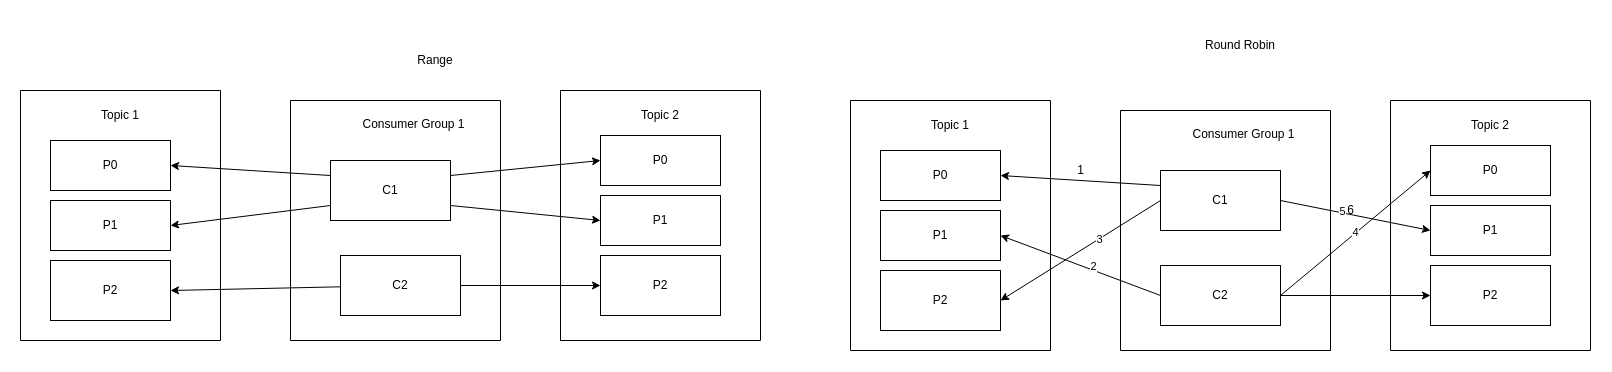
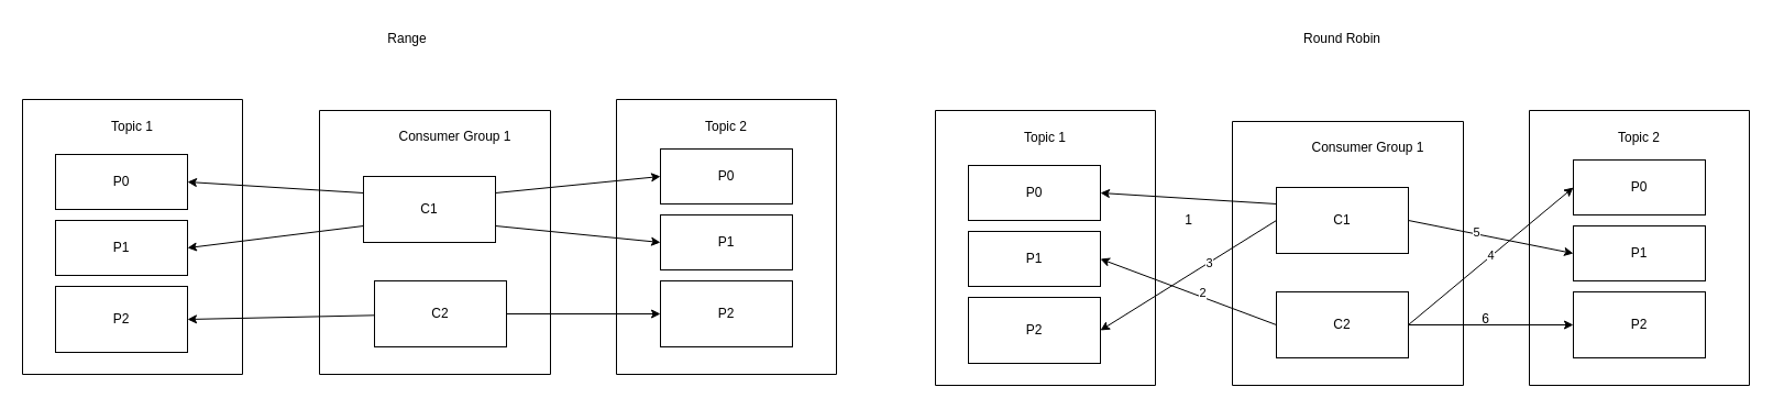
  <mxCell id="0" />
  <mxCell id="1" parent="0" />
  <mxCell id="2" value="" style="swimlane;startSize=0;" vertex="1" parent="1"><mxGeometry x="20" y="90" width="200" height="250" as="geometry" /></mxCell>
  <mxCell id="3" value="Topic 1" style="text;html=1;strokeColor=none;fillColor=none;align=center;verticalAlign=middle;whiteSpace=wrap;rounded=0;" vertex="1" parent="2"><mxGeometry x="70" y="10" width="60" height="30" as="geometry" /></mxCell>
  <mxCell id="4" value="P0" style="rounded=0;whiteSpace=wrap;html=1;" vertex="1" parent="2"><mxGeometry x="30" y="50" width="120" height="50" as="geometry" /></mxCell>
  <mxCell id="5" value="P1" style="rounded=0;whiteSpace=wrap;html=1;" vertex="1" parent="2"><mxGeometry x="30" y="110" width="120" height="50" as="geometry" /></mxCell>
  <mxCell id="6" value="P2" style="rounded=0;whiteSpace=wrap;html=1;" vertex="1" parent="2"><mxGeometry x="30" y="170" width="120" height="60" as="geometry" /></mxCell>
  <mxCell id="7" value="" style="swimlane;startSize=0;" vertex="1" parent="1"><mxGeometry x="560" y="90" width="200" height="250" as="geometry" /></mxCell>
  <mxCell id="8" value="Topic 2" style="text;html=1;strokeColor=none;fillColor=none;align=center;verticalAlign=middle;whiteSpace=wrap;rounded=0;" vertex="1" parent="7"><mxGeometry x="70" y="10" width="60" height="30" as="geometry" /></mxCell>
  <mxCell id="9" value="P0" style="rounded=0;whiteSpace=wrap;html=1;" vertex="1" parent="7"><mxGeometry x="40" y="45" width="120" height="50" as="geometry" /></mxCell>
  <mxCell id="10" value="P1" style="rounded=0;whiteSpace=wrap;html=1;" vertex="1" parent="7"><mxGeometry x="40" y="105" width="120" height="50" as="geometry" /></mxCell>
  <mxCell id="11" value="P2" style="rounded=0;whiteSpace=wrap;html=1;" vertex="1" parent="7"><mxGeometry x="40" y="165" width="120" height="60" as="geometry" /></mxCell>
  <mxCell id="12" value="" style="endArrow=classic;html=1;rounded=0;entryX=1;entryY=0.5;entryDx=0;entryDy=0;" edge="1" parent="1" source="19" target="6"><mxGeometry width="50" height="50" relative="1" as="geometry"><mxPoint x="380" y="300" as="sourcePoint" /><mxPoint x="430" y="250" as="targetPoint" /></mxGeometry></mxCell>
  <mxCell id="13" value="" style="endArrow=classic;html=1;rounded=0;exitX=1;exitY=0.5;exitDx=0;exitDy=0;" edge="1" parent="1" source="19" target="11"><mxGeometry width="50" height="50" relative="1" as="geometry"><mxPoint x="380" y="300" as="sourcePoint" /><mxPoint x="430" y="250" as="targetPoint" /></mxGeometry></mxCell>
  <mxCell id="14" value="" style="endArrow=classic;html=1;rounded=0;entryX=1;entryY=0.5;entryDx=0;entryDy=0;exitX=0;exitY=0.25;exitDx=0;exitDy=0;" edge="1" parent="1" source="20" target="4"><mxGeometry width="50" height="50" relative="1" as="geometry"><mxPoint x="380" y="420" as="sourcePoint" /><mxPoint x="220" y="340" as="targetPoint" /></mxGeometry></mxCell>
  <mxCell id="15" value="" style="endArrow=classic;html=1;rounded=0;entryX=0;entryY=0.5;entryDx=0;entryDy=0;exitX=1;exitY=0.25;exitDx=0;exitDy=0;" edge="1" parent="1" source="20" target="9"><mxGeometry width="50" height="50" relative="1" as="geometry"><mxPoint x="450" y="190" as="sourcePoint" /><mxPoint x="280" y="185" as="targetPoint" /></mxGeometry></mxCell>
  <mxCell id="16" value="" style="endArrow=classic;html=1;rounded=0;exitX=0;exitY=0.75;exitDx=0;exitDy=0;entryX=1;entryY=0.5;entryDx=0;entryDy=0;" edge="1" parent="1" source="20" target="5"><mxGeometry width="50" height="50" relative="1" as="geometry"><mxPoint x="380" y="180" as="sourcePoint" /><mxPoint x="430" y="130" as="targetPoint" /></mxGeometry></mxCell>
  <mxCell id="17" value="" style="endArrow=classic;html=1;rounded=0;entryX=0;entryY=0.5;entryDx=0;entryDy=0;exitX=1;exitY=0.75;exitDx=0;exitDy=0;" edge="1" parent="1" source="20" target="10"><mxGeometry width="50" height="50" relative="1" as="geometry"><mxPoint x="390" y="40" as="sourcePoint" /><mxPoint x="280" y="245" as="targetPoint" /></mxGeometry></mxCell>
  <mxCell id="18" value="" style="swimlane;startSize=0;" vertex="1" parent="1"><mxGeometry x="290" y="100" width="210" height="240" as="geometry" /></mxCell>
  <mxCell id="19" value="C2" style="rounded=0;whiteSpace=wrap;html=1;" vertex="1" parent="18"><mxGeometry x="50" y="155" width="120" height="60" as="geometry" /></mxCell>
  <mxCell id="20" value="C1" style="rounded=0;whiteSpace=wrap;html=1;" vertex="1" parent="18"><mxGeometry x="40" y="60" width="120" height="60" as="geometry" /></mxCell>
  <mxCell id="21" value="Consumer Group 1" style="text;html=1;strokeColor=none;fillColor=none;align=center;verticalAlign=middle;whiteSpace=wrap;rounded=0;" vertex="1" parent="18"><mxGeometry x="57" y="9" width="133" height="30" as="geometry" /></mxCell>
- <mxCell id="22" value="Range" style="text;html=1;strokeColor=none;fillColor=none;align=center;verticalAlign=middle;whiteSpace=wrap;rounded=0;" vertex="1" parent="1"><mxGeometry x="405" y="45" width="60" height="30" as="geometry" /></mxCell>
+ <mxCell id="22" value="Range" style="text;html=1;strokeColor=none;fillColor=none;align=center;verticalAlign=middle;whiteSpace=wrap;rounded=0;" vertex="1" parent="1"><mxGeometry x="340" y="20" width="60" height="30" as="geometry" /></mxCell>
  <mxCell id="23" value="" style="swimlane;startSize=0;" vertex="1" parent="1"><mxGeometry x="850" y="100" width="200" height="250" as="geometry" /></mxCell>
  <mxCell id="24" value="Topic 1" style="text;html=1;strokeColor=none;fillColor=none;align=center;verticalAlign=middle;whiteSpace=wrap;rounded=0;" vertex="1" parent="23"><mxGeometry x="70" y="10" width="60" height="30" as="geometry" /></mxCell>
  <mxCell id="25" value="P0" style="rounded=0;whiteSpace=wrap;html=1;" vertex="1" parent="23"><mxGeometry x="30" y="50" width="120" height="50" as="geometry" /></mxCell>
  <mxCell id="26" value="P1" style="rounded=0;whiteSpace=wrap;html=1;" vertex="1" parent="23"><mxGeometry x="30" y="110" width="120" height="50" as="geometry" /></mxCell>
  <mxCell id="27" value="P2" style="rounded=0;whiteSpace=wrap;html=1;" vertex="1" parent="23"><mxGeometry x="30" y="170" width="120" height="60" as="geometry" /></mxCell>
  <mxCell id="28" value="" style="swimlane;startSize=0;" vertex="1" parent="1"><mxGeometry x="1390" y="100" width="200" height="250" as="geometry" /></mxCell>
  <mxCell id="29" value="Topic 2" style="text;html=1;strokeColor=none;fillColor=none;align=center;verticalAlign=middle;whiteSpace=wrap;rounded=0;" vertex="1" parent="28"><mxGeometry x="70" y="10" width="60" height="30" as="geometry" /></mxCell>
  <mxCell id="30" value="P0" style="rounded=0;whiteSpace=wrap;html=1;" vertex="1" parent="28"><mxGeometry x="40" y="45" width="120" height="50" as="geometry" /></mxCell>
  <mxCell id="31" value="P1" style="rounded=0;whiteSpace=wrap;html=1;" vertex="1" parent="28"><mxGeometry x="40" y="105" width="120" height="50" as="geometry" /></mxCell>
  <mxCell id="32" value="P2" style="rounded=0;whiteSpace=wrap;html=1;" vertex="1" parent="28"><mxGeometry x="40" y="165" width="120" height="60" as="geometry" /></mxCell>
  <mxCell id="33" value="" style="endArrow=classic;html=1;rounded=0;entryX=1;entryY=0.5;entryDx=0;entryDy=0;exitX=0;exitY=0.5;exitDx=0;exitDy=0;" edge="1" parent="1" source="44" target="27"><mxGeometry width="50" height="50" relative="1" as="geometry"><mxPoint x="1210" y="310" as="sourcePoint" /><mxPoint x="1260" y="260" as="targetPoint" /></mxGeometry></mxCell>
  <mxCell id="34" value="3" style="edgeLabel;html=1;align=center;verticalAlign=middle;resizable=0;points=[];" vertex="1" connectable="0" parent="33"><mxGeometry x="-0.227" relative="1" as="geometry"><mxPoint as="offset" /></mxGeometry></mxCell>
  <mxCell id="35" value="" style="endArrow=classic;html=1;rounded=0;exitX=1;exitY=0.5;exitDx=0;exitDy=0;" edge="1" parent="1" source="43" target="32"><mxGeometry width="50" height="50" relative="1" as="geometry"><mxPoint x="1210" y="310" as="sourcePoint" /><mxPoint x="1260" y="260" as="targetPoint" /></mxGeometry></mxCell>
  <mxCell id="36" value="" style="endArrow=classic;html=1;rounded=0;entryX=1;entryY=0.5;entryDx=0;entryDy=0;exitX=0;exitY=0.25;exitDx=0;exitDy=0;" edge="1" parent="1" source="44" target="25"><mxGeometry width="50" height="50" relative="1" as="geometry"><mxPoint x="1210" y="430" as="sourcePoint" /><mxPoint x="1050" y="350" as="targetPoint" /></mxGeometry></mxCell>
  <mxCell id="37" value="4" style="endArrow=classic;html=1;rounded=0;entryX=0;entryY=0.5;entryDx=0;entryDy=0;exitX=1;exitY=0.5;exitDx=0;exitDy=0;" edge="1" parent="1" source="43" target="30"><mxGeometry width="50" height="50" relative="1" as="geometry"><mxPoint x="1280" y="200" as="sourcePoint" /><mxPoint x="1110" y="195" as="targetPoint" /></mxGeometry></mxCell>
  <mxCell id="38" value="" style="endArrow=classic;html=1;rounded=0;exitX=0;exitY=0.5;exitDx=0;exitDy=0;entryX=1;entryY=0.5;entryDx=0;entryDy=0;" edge="1" parent="1" source="43" target="26"><mxGeometry width="50" height="50" relative="1" as="geometry"><mxPoint x="1210" y="190" as="sourcePoint" /><mxPoint x="1260" y="140" as="targetPoint" /></mxGeometry></mxCell>
  <mxCell id="39" value="2" style="edgeLabel;html=1;align=center;verticalAlign=middle;resizable=0;points=[];" vertex="1" connectable="0" parent="38"><mxGeometry x="-0.141" y="-3" relative="1" as="geometry"><mxPoint y="-1" as="offset" /></mxGeometry></mxCell>
  <mxCell id="40" value="" style="endArrow=classic;html=1;rounded=0;entryX=0;entryY=0.5;entryDx=0;entryDy=0;exitX=1;exitY=0.5;exitDx=0;exitDy=0;" edge="1" parent="1" source="44" target="31"><mxGeometry width="50" height="50" relative="1" as="geometry"><mxPoint x="1220" y="50" as="sourcePoint" /><mxPoint x="1110" y="255" as="targetPoint" /></mxGeometry></mxCell>
  <mxCell id="41" value="5" style="edgeLabel;html=1;align=center;verticalAlign=middle;resizable=0;points=[];" vertex="1" connectable="0" parent="40"><mxGeometry x="-0.193" y="2" relative="1" as="geometry"><mxPoint as="offset" /></mxGeometry></mxCell>
  <mxCell id="42" value="" style="swimlane;startSize=0;" vertex="1" parent="1"><mxGeometry x="1120" y="110" width="210" height="240" as="geometry" /></mxCell>
  <mxCell id="43" value="C2" style="rounded=0;whiteSpace=wrap;html=1;" vertex="1" parent="42"><mxGeometry x="40" y="155" width="120" height="60" as="geometry" /></mxCell>
  <mxCell id="44" value="C1" style="rounded=0;whiteSpace=wrap;html=1;" vertex="1" parent="42"><mxGeometry x="40" y="60" width="120" height="60" as="geometry" /></mxCell>
  <mxCell id="45" value="Consumer Group 1" style="text;html=1;strokeColor=none;fillColor=none;align=center;verticalAlign=middle;whiteSpace=wrap;rounded=0;" vertex="1" parent="42"><mxGeometry x="57" y="9" width="133" height="30" as="geometry" /></mxCell>
- <mxCell id="46" value="Round Robin" style="text;html=1;strokeColor=none;fillColor=none;align=center;verticalAlign=middle;whiteSpace=wrap;rounded=0;" vertex="1" parent="1"><mxGeometry x="1170" y="30" width="140" height="30" as="geometry" /></mxCell>
- <mxCell id="47" value="1" style="text;html=1;align=center;verticalAlign=middle;resizable=0;points=[];autosize=1;strokeColor=none;fillColor=none;" vertex="1" parent="1"><mxGeometry x="1070" y="160" width="20" height="20" as="geometry" /></mxCell>
- <mxCell id="48" value="6" style="text;html=1;align=center;verticalAlign=middle;resizable=0;points=[];autosize=1;strokeColor=none;fillColor=none;" vertex="1" parent="1"><mxGeometry x="1340" y="200" width="20" height="20" as="geometry" /></mxCell>
+ <mxCell id="46" value="Round Robin" style="text;html=1;strokeColor=none;fillColor=none;align=center;verticalAlign=middle;whiteSpace=wrap;rounded=0;" vertex="1" parent="1"><mxGeometry x="1150" y="20" width="140" height="30" as="geometry" /></mxCell>
+ <mxCell id="47" value="1" style="text;html=1;align=center;verticalAlign=middle;resizable=0;points=[];autosize=1;strokeColor=none;fillColor=none;" vertex="1" parent="1"><mxGeometry x="1070" y="190" width="20" height="20" as="geometry" /></mxCell>
+ <mxCell id="48" value="6" style="text;html=1;align=center;verticalAlign=middle;resizable=0;points=[];autosize=1;strokeColor=none;fillColor=none;" vertex="1" parent="1"><mxGeometry x="1340" y="280" width="20" height="20" as="geometry" /></mxCell>
